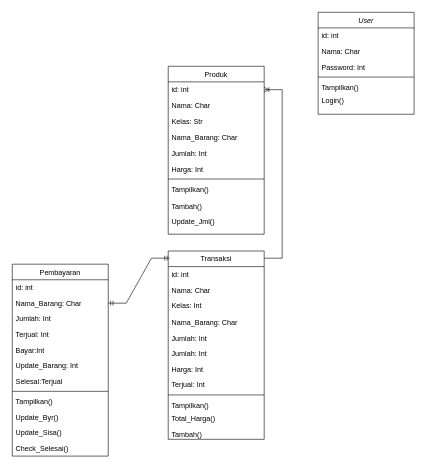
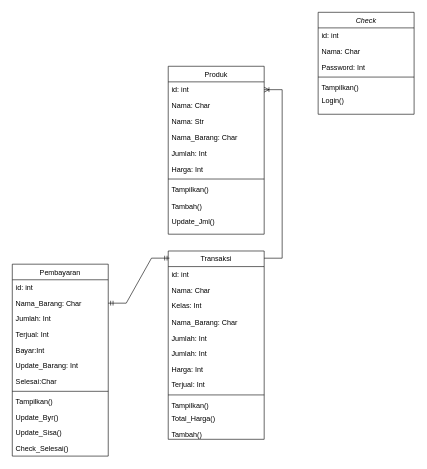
  <mxCell id="0" />
  <mxCell id="1" parent="0" />
- <mxCell id="2" value="User" style="swimlane;fontStyle=2;align=center;verticalAlign=top;childLayout=stackLayout;horizontal=1;startSize=26;horizontalStack=0;resizeParent=1;resizeLast=0;collapsible=1;marginBottom=0;rounded=0;shadow=0;strokeWidth=1;" parent="1" vertex="1"><mxGeometry x="530" y="20" width="160" height="170" as="geometry"><mxRectangle x="230" y="140" width="160" height="26" as="alternateBounds" /></mxGeometry></mxCell>
+ <mxCell id="2" value="Check" style="swimlane;fontStyle=2;align=center;verticalAlign=top;childLayout=stackLayout;horizontal=1;startSize=26;horizontalStack=0;resizeParent=1;resizeLast=0;collapsible=1;marginBottom=0;rounded=0;shadow=0;strokeWidth=1;" parent="1" vertex="1"><mxGeometry x="530" y="20" width="160" height="170" as="geometry"><mxRectangle x="230" y="140" width="160" height="26" as="alternateBounds" /></mxGeometry></mxCell>
  <mxCell id="3" value="id: int" style="text;align=left;verticalAlign=top;spacingLeft=4;spacingRight=4;overflow=hidden;rotatable=0;points=[[0,0.5],[1,0.5]];portConstraint=eastwest;rounded=0;shadow=0;html=0;" parent="2" vertex="1"><mxGeometry y="26" width="160" height="26" as="geometry" /></mxCell>
  <mxCell id="4" value="Nama: Char" style="text;align=left;verticalAlign=top;spacingLeft=4;spacingRight=4;overflow=hidden;rotatable=0;points=[[0,0.5],[1,0.5]];portConstraint=eastwest;" parent="2" vertex="1"><mxGeometry y="52" width="160" height="26" as="geometry" /></mxCell>
  <mxCell id="5" value="Password: Int" style="text;align=left;verticalAlign=top;spacingLeft=4;spacingRight=4;overflow=hidden;rotatable=0;points=[[0,0.5],[1,0.5]];portConstraint=eastwest;rounded=0;shadow=0;html=0;" parent="2" vertex="1"><mxGeometry y="78" width="160" height="26" as="geometry" /></mxCell>
  <mxCell id="6" value="" style="line;html=1;strokeWidth=1;align=left;verticalAlign=middle;spacingTop=-1;spacingLeft=3;spacingRight=3;rotatable=0;labelPosition=right;points=[];portConstraint=eastwest;" parent="2" vertex="1"><mxGeometry y="104" width="160" height="8" as="geometry" /></mxCell>
  <mxCell id="7" value="Tampilkan()" style="text;align=left;verticalAlign=top;spacingLeft=4;spacingRight=4;overflow=hidden;rotatable=0;points=[[0,0.5],[1,0.5]];portConstraint=eastwest;" parent="2" vertex="1"><mxGeometry y="112" width="160" height="22" as="geometry" /></mxCell>
  <mxCell id="8" value="Login()" style="text;align=left;verticalAlign=top;spacingLeft=4;spacingRight=4;overflow=hidden;rotatable=0;points=[[0,0.5],[1,0.5]];portConstraint=eastwest;" parent="2" vertex="1"><mxGeometry y="134" width="160" height="22" as="geometry" /></mxCell>
  <mxCell id="9" value="Produk" style="swimlane;fontStyle=0;align=center;verticalAlign=top;childLayout=stackLayout;horizontal=1;startSize=26;horizontalStack=0;resizeParent=1;resizeLast=0;collapsible=1;marginBottom=0;rounded=0;shadow=0;strokeWidth=1;" parent="1" vertex="1"><mxGeometry x="280" y="110" width="160" height="280" as="geometry"><mxRectangle x="550" y="140" width="160" height="26" as="alternateBounds" /></mxGeometry></mxCell>
  <mxCell id="10" value="id: int" style="text;align=left;verticalAlign=top;spacingLeft=4;spacingRight=4;overflow=hidden;rotatable=0;points=[[0,0.5],[1,0.5]];portConstraint=eastwest;" parent="9" vertex="1"><mxGeometry y="26" width="160" height="26" as="geometry" /></mxCell>
  <mxCell id="11" value="Nama: Char" style="text;align=left;verticalAlign=top;spacingLeft=4;spacingRight=4;overflow=hidden;rotatable=0;points=[[0,0.5],[1,0.5]];portConstraint=eastwest;" parent="9" vertex="1"><mxGeometry y="52" width="160" height="26" as="geometry" /></mxCell>
- <mxCell id="12" value="Kelas: Str" style="text;align=left;verticalAlign=top;spacingLeft=4;spacingRight=4;overflow=hidden;rotatable=0;points=[[0,0.5],[1,0.5]];portConstraint=eastwest;rounded=0;shadow=0;html=0;" parent="9" vertex="1"><mxGeometry y="78" width="160" height="28" as="geometry" /></mxCell>
+ <mxCell id="12" value="Nama: Str" style="text;align=left;verticalAlign=top;spacingLeft=4;spacingRight=4;overflow=hidden;rotatable=0;points=[[0,0.5],[1,0.5]];portConstraint=eastwest;rounded=0;shadow=0;html=0;" parent="9" vertex="1"><mxGeometry y="78" width="160" height="28" as="geometry" /></mxCell>
  <mxCell id="13" value="Nama_Barang: Char" style="text;align=left;verticalAlign=top;spacingLeft=4;spacingRight=4;overflow=hidden;rotatable=0;points=[[0,0.5],[1,0.5]];portConstraint=eastwest;rounded=0;shadow=0;html=0;" parent="9" vertex="1"><mxGeometry y="106" width="160" height="26" as="geometry" /></mxCell>
  <mxCell id="14" value="Jumlah: Int" style="text;align=left;verticalAlign=top;spacingLeft=4;spacingRight=4;overflow=hidden;rotatable=0;points=[[0,0.5],[1,0.5]];portConstraint=eastwest;rounded=0;shadow=0;html=0;" parent="9" vertex="1"><mxGeometry y="132" width="160" height="26" as="geometry" /></mxCell>
  <mxCell id="15" value="Harga: Int" style="text;align=left;verticalAlign=top;spacingLeft=4;spacingRight=4;overflow=hidden;rotatable=0;points=[[0,0.5],[1,0.5]];portConstraint=eastwest;rounded=0;shadow=0;html=0;" parent="9" vertex="1"><mxGeometry y="158" width="160" height="26" as="geometry" /></mxCell>
  <mxCell id="16" value="" style="line;html=1;strokeWidth=1;align=left;verticalAlign=middle;spacingTop=-1;spacingLeft=3;spacingRight=3;rotatable=0;labelPosition=right;points=[];portConstraint=eastwest;" parent="9" vertex="1"><mxGeometry y="184" width="160" height="8" as="geometry" /></mxCell>
  <mxCell id="17" value="Tampilkan()" style="text;align=left;verticalAlign=top;spacingLeft=4;spacingRight=4;overflow=hidden;rotatable=0;points=[[0,0.5],[1,0.5]];portConstraint=eastwest;" parent="9" vertex="1"><mxGeometry y="192" width="160" height="28" as="geometry" /></mxCell>
  <mxCell id="18" value="Tambah()" style="text;align=left;verticalAlign=top;spacingLeft=4;spacingRight=4;overflow=hidden;rotatable=0;points=[[0,0.5],[1,0.5]];portConstraint=eastwest;" parent="9" vertex="1"><mxGeometry y="220" width="160" height="26" as="geometry" /></mxCell>
  <mxCell id="19" value="Update_Jml()" style="text;align=left;verticalAlign=top;spacingLeft=4;spacingRight=4;overflow=hidden;rotatable=0;points=[[0,0.5],[1,0.5]];portConstraint=eastwest;" parent="9" vertex="1"><mxGeometry y="246" width="160" height="26" as="geometry" /></mxCell>
  <mxCell id="20" value="Transaksi" style="swimlane;fontStyle=0;align=center;verticalAlign=top;childLayout=stackLayout;horizontal=1;startSize=26;horizontalStack=0;resizeParent=1;resizeLast=0;collapsible=1;marginBottom=0;rounded=0;shadow=0;strokeWidth=1;" parent="1" vertex="1"><mxGeometry x="280" y="418" width="160" height="314" as="geometry"><mxRectangle x="550" y="140" width="160" height="26" as="alternateBounds" /></mxGeometry></mxCell>
  <mxCell id="21" value="id: int" style="text;align=left;verticalAlign=top;spacingLeft=4;spacingRight=4;overflow=hidden;rotatable=0;points=[[0,0.5],[1,0.5]];portConstraint=eastwest;" parent="20" vertex="1"><mxGeometry y="26" width="160" height="26" as="geometry" /></mxCell>
  <mxCell id="22" value="Nama: Char" style="text;align=left;verticalAlign=top;spacingLeft=4;spacingRight=4;overflow=hidden;rotatable=0;points=[[0,0.5],[1,0.5]];portConstraint=eastwest;" parent="20" vertex="1"><mxGeometry y="52" width="160" height="26" as="geometry" /></mxCell>
  <mxCell id="23" value="Kelas: Int" style="text;align=left;verticalAlign=top;spacingLeft=4;spacingRight=4;overflow=hidden;rotatable=0;points=[[0,0.5],[1,0.5]];portConstraint=eastwest;rounded=0;shadow=0;html=0;" parent="20" vertex="1"><mxGeometry y="78" width="160" height="28" as="geometry" /></mxCell>
  <mxCell id="24" value="Nama_Barang: Char" style="text;align=left;verticalAlign=top;spacingLeft=4;spacingRight=4;overflow=hidden;rotatable=0;points=[[0,0.5],[1,0.5]];portConstraint=eastwest;rounded=0;shadow=0;html=0;" parent="20" vertex="1"><mxGeometry y="106" width="160" height="26" as="geometry" /></mxCell>
  <mxCell id="25" value="Jumlah: Int" style="text;align=left;verticalAlign=top;spacingLeft=4;spacingRight=4;overflow=hidden;rotatable=0;points=[[0,0.5],[1,0.5]];portConstraint=eastwest;rounded=0;shadow=0;html=0;" parent="20" vertex="1"><mxGeometry y="132" width="160" height="26" as="geometry" /></mxCell>
  <mxCell id="26" value="Jumlah: Int" style="text;align=left;verticalAlign=top;spacingLeft=4;spacingRight=4;overflow=hidden;rotatable=0;points=[[0,0.5],[1,0.5]];portConstraint=eastwest;rounded=0;shadow=0;html=0;" parent="20" vertex="1"><mxGeometry y="158" width="160" height="26" as="geometry" /></mxCell>
  <mxCell id="27" value="Harga: Int" style="text;align=left;verticalAlign=top;spacingLeft=4;spacingRight=4;overflow=hidden;rotatable=0;points=[[0,0.5],[1,0.5]];portConstraint=eastwest;rounded=0;shadow=0;html=0;" parent="20" vertex="1"><mxGeometry y="184" width="160" height="26" as="geometry" /></mxCell>
  <mxCell id="28" value="Terjual: Int" style="text;align=left;verticalAlign=top;spacingLeft=4;spacingRight=4;overflow=hidden;rotatable=0;points=[[0,0.5],[1,0.5]];portConstraint=eastwest;rounded=0;shadow=0;html=0;" parent="20" vertex="1"><mxGeometry y="210" width="160" height="26" as="geometry" /></mxCell>
  <mxCell id="29" value="" style="line;html=1;strokeWidth=1;align=left;verticalAlign=middle;spacingTop=-1;spacingLeft=3;spacingRight=3;rotatable=0;labelPosition=right;points=[];portConstraint=eastwest;" parent="20" vertex="1"><mxGeometry y="236" width="160" height="8" as="geometry" /></mxCell>
  <mxCell id="30" value="Tampilkan()" style="text;align=left;verticalAlign=top;spacingLeft=4;spacingRight=4;overflow=hidden;rotatable=0;points=[[0,0.5],[1,0.5]];portConstraint=eastwest;" parent="20" vertex="1"><mxGeometry y="244" width="160" height="22" as="geometry" /></mxCell>
  <mxCell id="31" value="Total_Harga()" style="text;align=left;verticalAlign=top;spacingLeft=4;spacingRight=4;overflow=hidden;rotatable=0;points=[[0,0.5],[1,0.5]];portConstraint=eastwest;" parent="20" vertex="1"><mxGeometry y="266" width="160" height="26" as="geometry" /></mxCell>
  <mxCell id="32" value="Tambah()" style="text;align=left;verticalAlign=top;spacingLeft=4;spacingRight=4;overflow=hidden;rotatable=0;points=[[0,0.5],[1,0.5]];portConstraint=eastwest;" parent="20" vertex="1"><mxGeometry y="292" width="160" height="22" as="geometry" /></mxCell>
  <mxCell id="33" value="Pembayaran" style="swimlane;fontStyle=0;align=center;verticalAlign=top;childLayout=stackLayout;horizontal=1;startSize=26;horizontalStack=0;resizeParent=1;resizeLast=0;collapsible=1;marginBottom=0;rounded=0;shadow=0;strokeWidth=1;" parent="1" vertex="1"><mxGeometry x="20" y="440" width="160" height="320" as="geometry"><mxRectangle x="550" y="140" width="160" height="26" as="alternateBounds" /></mxGeometry></mxCell>
  <mxCell id="34" value="id: int" style="text;align=left;verticalAlign=top;spacingLeft=4;spacingRight=4;overflow=hidden;rotatable=0;points=[[0,0.5],[1,0.5]];portConstraint=eastwest;rounded=0;shadow=0;html=0;" parent="33" vertex="1"><mxGeometry y="26" width="160" height="26" as="geometry" /></mxCell>
  <mxCell id="35" value="Nama_Barang: Char" style="text;align=left;verticalAlign=top;spacingLeft=4;spacingRight=4;overflow=hidden;rotatable=0;points=[[0,0.5],[1,0.5]];portConstraint=eastwest;rounded=0;shadow=0;html=0;" parent="33" vertex="1"><mxGeometry y="52" width="160" height="26" as="geometry" /></mxCell>
  <mxCell id="36" value="Jumlah: Int" style="text;align=left;verticalAlign=top;spacingLeft=4;spacingRight=4;overflow=hidden;rotatable=0;points=[[0,0.5],[1,0.5]];portConstraint=eastwest;rounded=0;shadow=0;html=0;" parent="33" vertex="1"><mxGeometry y="78" width="160" height="26" as="geometry" /></mxCell>
  <mxCell id="37" value="Terjual: Int" style="text;align=left;verticalAlign=top;spacingLeft=4;spacingRight=4;overflow=hidden;rotatable=0;points=[[0,0.5],[1,0.5]];portConstraint=eastwest;rounded=0;shadow=0;html=0;" parent="33" vertex="1"><mxGeometry y="104" width="160" height="26" as="geometry" /></mxCell>
  <mxCell id="38" value="Bayar:Int" style="text;align=left;verticalAlign=top;spacingLeft=4;spacingRight=4;overflow=hidden;rotatable=0;points=[[0,0.5],[1,0.5]];portConstraint=eastwest;rounded=0;shadow=0;html=0;" parent="33" vertex="1"><mxGeometry y="130" width="160" height="26" as="geometry" /></mxCell>
  <mxCell id="39" value="Update_Barang: Int" style="text;align=left;verticalAlign=top;spacingLeft=4;spacingRight=4;overflow=hidden;rotatable=0;points=[[0,0.5],[1,0.5]];portConstraint=eastwest;rounded=0;shadow=0;html=0;" parent="33" vertex="1"><mxGeometry y="156" width="160" height="26" as="geometry" /></mxCell>
- <mxCell id="40" value="Selesai:Terjual" style="text;align=left;verticalAlign=top;spacingLeft=4;spacingRight=4;overflow=hidden;rotatable=0;points=[[0,0.5],[1,0.5]];portConstraint=eastwest;rounded=0;shadow=0;html=0;" parent="33" vertex="1"><mxGeometry y="182" width="160" height="26" as="geometry" /></mxCell>
+ <mxCell id="40" value="Selesai:Char" style="text;align=left;verticalAlign=top;spacingLeft=4;spacingRight=4;overflow=hidden;rotatable=0;points=[[0,0.5],[1,0.5]];portConstraint=eastwest;rounded=0;shadow=0;html=0;" parent="33" vertex="1"><mxGeometry y="182" width="160" height="26" as="geometry" /></mxCell>
  <mxCell id="41" value="" style="line;html=1;strokeWidth=1;align=left;verticalAlign=middle;spacingTop=-1;spacingLeft=3;spacingRight=3;rotatable=0;labelPosition=right;points=[];portConstraint=eastwest;" parent="33" vertex="1"><mxGeometry y="208" width="160" height="8" as="geometry" /></mxCell>
  <mxCell id="42" value="Tampilkan()" style="text;align=left;verticalAlign=top;spacingLeft=4;spacingRight=4;overflow=hidden;rotatable=0;points=[[0,0.5],[1,0.5]];portConstraint=eastwest;" parent="33" vertex="1"><mxGeometry y="216" width="160" height="26" as="geometry" /></mxCell>
  <mxCell id="43" value="Update_Byr()" style="text;align=left;verticalAlign=top;spacingLeft=4;spacingRight=4;overflow=hidden;rotatable=0;points=[[0,0.5],[1,0.5]];portConstraint=eastwest;" parent="33" vertex="1"><mxGeometry y="242" width="160" height="26" as="geometry" /></mxCell>
  <mxCell id="44" value="Update_Sisa()" style="text;align=left;verticalAlign=top;spacingLeft=4;spacingRight=4;overflow=hidden;rotatable=0;points=[[0,0.5],[1,0.5]];portConstraint=eastwest;" parent="33" vertex="1"><mxGeometry y="268" width="160" height="26" as="geometry" /></mxCell>
  <mxCell id="45" value="Check_Selesai()" style="text;align=left;verticalAlign=top;spacingLeft=4;spacingRight=4;overflow=hidden;rotatable=0;points=[[0,0.5],[1,0.5]];portConstraint=eastwest;" parent="33" vertex="1"><mxGeometry y="294" width="160" height="26" as="geometry" /></mxCell>
  <mxCell id="46" value="" style="edgeStyle=entityRelationEdgeStyle;fontSize=12;html=1;endArrow=ERmandOne;startArrow=ERmandOne;rounded=0;exitX=1;exitY=0.5;exitDx=0;exitDy=0;entryX=0.013;entryY=0.038;entryDx=0;entryDy=0;entryPerimeter=0;" parent="1" source="35" target="20" edge="1"><mxGeometry width="100" height="100" relative="1" as="geometry"><mxPoint x="290" y="360" as="sourcePoint" /><mxPoint x="390" y="260" as="targetPoint" /></mxGeometry></mxCell>
  <mxCell id="47" value="" style="edgeStyle=entityRelationEdgeStyle;fontSize=12;html=1;endArrow=ERoneToMany;rounded=0;entryX=1;entryY=0.5;entryDx=0;entryDy=0;" parent="1" target="10" edge="1"><mxGeometry width="100" height="100" relative="1" as="geometry"><mxPoint x="440" y="430" as="sourcePoint" /><mxPoint x="470" y="200" as="targetPoint" /><Array as="points"><mxPoint x="120" y="290" /></Array></mxGeometry></mxCell>
